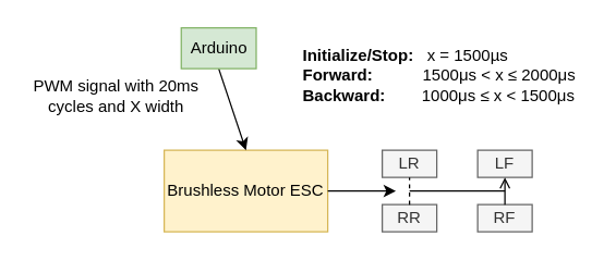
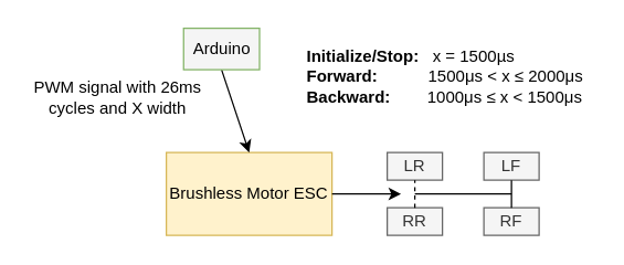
  <mxCell id="0" />
  <mxCell id="1" parent="0" />
  <mxCell id="2" value="Brushless Motor ESC" style="rounded=0;whiteSpace=wrap;html=1;fillColor=#fff2cc;strokeColor=#d6b656;" vertex="1" parent="1"><mxGeometry x="120" y="110" width="120" height="60" as="geometry" /></mxCell>
  <mxCell id="3" value="LR" style="rounded=0;whiteSpace=wrap;html=1;fillColor=#f5f5f5;strokeColor=#666666;fontColor=#333333;" vertex="1" parent="1"><mxGeometry x="280" y="110" width="40" height="20" as="geometry" /></mxCell>
  <mxCell id="4" value="RR" style="rounded=0;whiteSpace=wrap;html=1;fillColor=#f5f5f5;strokeColor=#666666;fontColor=#333333;" vertex="1" parent="1"><mxGeometry x="280" y="150" width="40" height="20" as="geometry" /></mxCell>
  <mxCell id="5" value="LF" style="rounded=0;whiteSpace=wrap;html=1;fillColor=#f5f5f5;strokeColor=#666666;fontColor=#333333;" vertex="1" parent="1"><mxGeometry x="350" y="110" width="40" height="20" as="geometry" /></mxCell>
  <mxCell id="6" value="RF" style="rounded=0;whiteSpace=wrap;html=1;fillColor=#f5f5f5;strokeColor=#666666;fontColor=#333333;" vertex="1" parent="1"><mxGeometry x="350" y="150" width="40" height="20" as="geometry" /></mxCell>
  <mxCell id="7" value="" style="endArrow=none;html=1;entryX=0.5;entryY=1;entryDx=0;entryDy=0;exitX=0.5;exitY=0;exitDx=0;exitDy=0;dashed=1;" edge="1" parent="1" source="4" target="3"><mxGeometry width="50" height="50" relative="1" as="geometry"><mxPoint x="290" y="310" as="sourcePoint" /><mxPoint x="340" y="260" as="targetPoint" /></mxGeometry></mxCell>
- <mxCell id="8" value="" style="endArrow=open;html=1;entryX=0.5;entryY=1;entryDx=0;entryDy=0;exitX=0.5;exitY=0;exitDx=0;exitDy=0;" edge="1" parent="1" source="6" target="5"><mxGeometry width="50" height="50" relative="1" as="geometry"><mxPoint x="430" y="270" as="sourcePoint" /><mxPoint x="480" y="220" as="targetPoint" /></mxGeometry></mxCell>
+ <mxCell id="8" value="" style="endArrow=none;html=1;entryX=0.5;entryY=1;entryDx=0;entryDy=0;exitX=0.5;exitY=0;exitDx=0;exitDy=0;" edge="1" parent="1" source="6" target="5"><mxGeometry width="50" height="50" relative="1" as="geometry"><mxPoint x="430" y="270" as="sourcePoint" /><mxPoint x="480" y="220" as="targetPoint" /></mxGeometry></mxCell>
  <mxCell id="9" value="" style="endArrow=none;html=1;" edge="1" parent="1"><mxGeometry width="50" height="50" relative="1" as="geometry"><mxPoint x="300" y="140" as="sourcePoint" /><mxPoint x="370" y="140" as="targetPoint" /></mxGeometry></mxCell>
  <mxCell id="10" value="" style="endArrow=classic;html=1;exitX=1;exitY=0.5;exitDx=0;exitDy=0;" edge="1" parent="1" source="2"><mxGeometry width="50" height="50" relative="1" as="geometry"><mxPoint x="150" y="260" as="sourcePoint" /><mxPoint x="290" y="140" as="targetPoint" /></mxGeometry></mxCell>
  <mxCell id="11" value="" style="endArrow=classic;html=1;entryX=0.5;entryY=0;entryDx=0;entryDy=0;" edge="1" parent="1" target="2"><mxGeometry width="50" height="50" relative="1" as="geometry"><mxPoint x="160" y="50" as="sourcePoint" /><mxPoint x="240" y="0" as="targetPoint" /></mxGeometry></mxCell>
- <mxCell id="12" value="Arduino" style="rounded=0;whiteSpace=wrap;html=1;fillColor=#d5e8d4;strokeColor=#82b366;" vertex="1" parent="1"><mxGeometry x="132.5" y="20" width="55" height="30" as="geometry" /></mxCell>
- <mxCell id="13" value="PWM signal with 20ms cycles and X width" style="text;html=1;strokeColor=none;fillColor=none;align=center;verticalAlign=middle;whiteSpace=wrap;rounded=0;" vertex="1" parent="1"><mxGeometry x="20" y="60" width="130" height="20" as="geometry" /></mxCell>
+ <mxCell id="12" value="Arduino" style="rounded=0;whiteSpace=wrap;html=1;fillColor=#f5f5f5;strokeColor=#82b366;" vertex="1" parent="1"><mxGeometry x="132.5" y="20" width="55" height="30" as="geometry" /></mxCell>
+ <mxCell id="13" value="PWM signal with 26ms cycles and X width" style="text;html=1;strokeColor=none;fillColor=none;align=center;verticalAlign=middle;whiteSpace=wrap;rounded=0;" vertex="1" parent="1"><mxGeometry x="20" y="60" width="130" height="20" as="geometry" /></mxCell>
  <mxCell id="14" value="&lt;b&gt;Initialize/Stop:&lt;/b&gt;&amp;nbsp; &amp;nbsp;x = 1500µs&lt;br&gt;&lt;b&gt;Forward:&lt;/b&gt;&amp;nbsp; &amp;nbsp; &amp;nbsp; &amp;nbsp; &amp;nbsp; &amp;nbsp;1500μs &amp;lt; x&amp;nbsp;≤&amp;nbsp;2000μs&lt;br&gt;&lt;div&gt;&lt;b&gt;Backward:&lt;/b&gt;&amp;nbsp; &amp;nbsp; &amp;nbsp; &amp;nbsp; 1000μs&amp;nbsp;≤&amp;nbsp;x &amp;lt; 1500μs&lt;/div&gt;" style="text;html=1;strokeColor=none;fillColor=none;align=left;verticalAlign=middle;whiteSpace=wrap;rounded=0;" vertex="1" parent="1"><mxGeometry x="220" y="20" width="210" height="70" as="geometry" /></mxCell>
